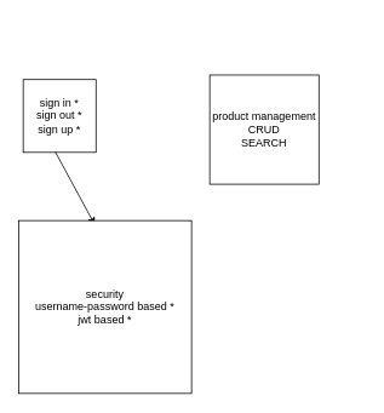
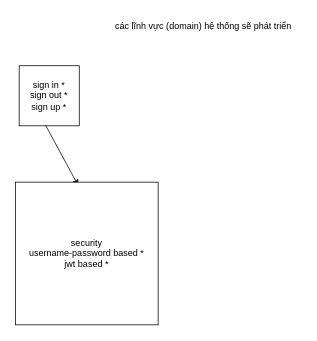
  <mxCell id="0" />
  <mxCell id="1" parent="0" />
+ <mxCell id="2" value="các lĩnh vực (domain) hệ thống sẽ phát triển" style="text;html=1;align=center;verticalAlign=middle;resizable=0;points=[];autosize=1;strokeColor=none;fillColor=none;" parent="1" vertex="1"><mxGeometry x="140" y="20" width="260" height="30" as="geometry" /></mxCell>
  <mxCell id="3" value="&lt;div&gt;sign in *&lt;/div&gt;&lt;div&gt;sign out *&lt;/div&gt;&lt;div&gt;sign up *&lt;/div&gt;" style="whiteSpace=wrap;html=1;aspect=fixed;" parent="1" vertex="1"><mxGeometry x="25" y="87" width="80" height="80" as="geometry" /></mxCell>
- <mxCell id="4" value="product management&lt;br&gt;CRUD&lt;br&gt;SEARCH" style="whiteSpace=wrap;html=1;aspect=fixed;" parent="1" vertex="1"><mxGeometry x="230" y="82" width="120" height="120" as="geometry" /></mxCell>
  <mxCell id="5" value="" style="endArrow=classic;html=1;rounded=0;exitX=0.441;exitY=0.994;exitDx=0;exitDy=0;exitPerimeter=0;entryX=0.441;entryY=0.025;entryDx=0;entryDy=0;entryPerimeter=0;" edge="1" parent="1" source="3" target="6"><mxGeometry width="50" height="50" relative="1" as="geometry"><mxPoint x="260" y="232" as="sourcePoint" /><mxPoint x="105" y="242" as="targetPoint" /></mxGeometry></mxCell>
  <mxCell id="6" value="security&lt;br&gt;username-password based *&lt;br&gt;jwt based *" style="whiteSpace=wrap;html=1;aspect=fixed;" vertex="1" parent="1"><mxGeometry x="20" y="242" width="190" height="190" as="geometry" /></mxCell>
